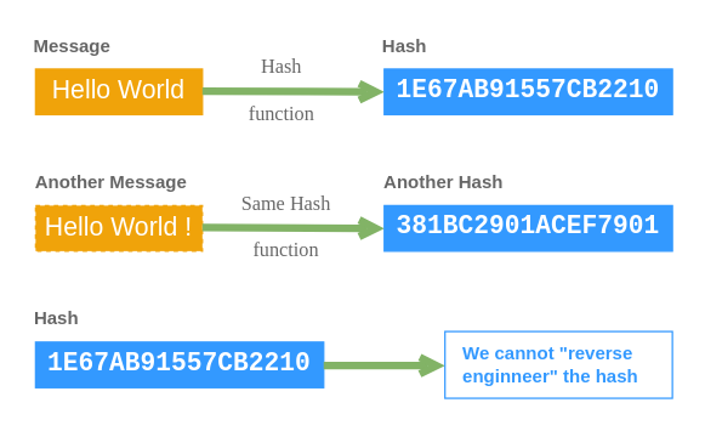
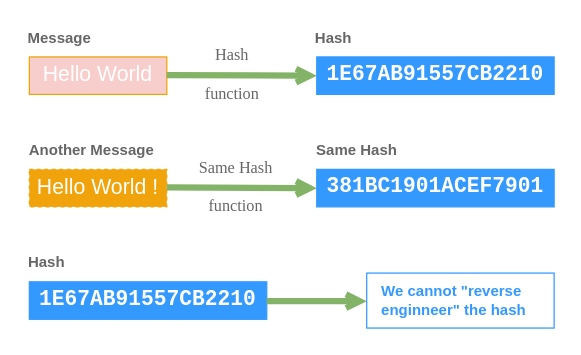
  <mxCell id="0" />
  <mxCell id="1" parent="0" />
- <mxCell id="2" value="&lt;font style=&quot;font-size: 17px&quot;&gt;Hello World&lt;/font&gt;" style="rounded=0;whiteSpace=wrap;html=1;fillColor=#F0A30A;strokeColor=#F0A30A;fontColor=#ffffff;" vertex="1" parent="1"><mxGeometry x="23" y="45" width="110" height="30" as="geometry" /></mxCell>
+ <mxCell id="2" value="&lt;font style=&quot;font-size: 17px&quot;&gt;Hello World&lt;/font&gt;" style="rounded=0;whiteSpace=wrap;html=1;fillColor=#f8cecc;strokeColor=#F0A30A;fontColor=#ffffff;" vertex="1" parent="1"><mxGeometry x="23" y="45" width="110" height="30" as="geometry" /></mxCell>
  <mxCell id="3" value="" style="group;fontColor=#666666;" vertex="1" connectable="0" parent="1"><mxGeometry x="133" y="51" width="120" height="16" as="geometry" /></mxCell>
  <mxCell id="4" value="" style="endArrow=open;html=1;strokeWidth=5;fillColor=#d5e8d4;strokeColor=#82b366;endFill=0;" edge="1" parent="3"><mxGeometry width="50" height="50" relative="1" as="geometry"><mxPoint y="8.5" as="sourcePoint" /><mxPoint x="120" y="9" as="targetPoint" /></mxGeometry></mxCell>
  <mxCell id="5" value="&lt;font face=&quot;Comic Sans MS&quot; style=&quot;font-size: 13px&quot; color=&quot;#666666&quot;&gt;Hash&lt;br&gt;&lt;br&gt;function&lt;/font&gt;" style="text;html=1;strokeColor=none;fillColor=none;align=center;verticalAlign=middle;whiteSpace=wrap;rounded=0;" vertex="1" parent="3"><mxGeometry x="30.714" width="42.857" height="16" as="geometry" /></mxCell>
  <mxCell id="6" value="&lt;b&gt;Message&amp;nbsp;&lt;/b&gt;" style="text;html=1;strokeColor=none;fillColor=none;align=left;verticalAlign=middle;whiteSpace=wrap;rounded=0;fontColor=#666666;" vertex="1" parent="1"><mxGeometry x="20" y="20" width="73" height="20" as="geometry" /></mxCell>
  <mxCell id="7" value="&lt;font style=&quot;font-size: 17px&quot; color=&quot;#ffffff&quot; face=&quot;Courier New&quot;&gt;&lt;b&gt;1E67AB91557CB2210&lt;/b&gt;&lt;/font&gt;" style="rounded=0;whiteSpace=wrap;html=1;fillColor=#3399FF;strokeColor=#3399FF;fontColor=#ffffff;" vertex="1" parent="1"><mxGeometry x="253" y="45" width="190" height="30" as="geometry" /></mxCell>
  <mxCell id="8" value="&lt;b&gt;Hash&lt;/b&gt;" style="text;html=1;strokeColor=none;fillColor=none;align=left;verticalAlign=middle;whiteSpace=wrap;rounded=0;fontColor=#666666;" vertex="1" parent="1"><mxGeometry x="250" y="22" width="50" height="16" as="geometry" /></mxCell>
  <mxCell id="9" value="&lt;font style=&quot;font-size: 17px&quot;&gt;Hello World !&lt;/font&gt;" style="rounded=0;whiteSpace=wrap;html=1;fillColor=#F0A30A;strokeColor=#F0A30A;fontColor=#ffffff;dashed=1;" vertex="1" parent="1"><mxGeometry x="23" y="135" width="110" height="30" as="geometry" /></mxCell>
  <mxCell id="10" value="" style="group;fontColor=#666666;" vertex="1" connectable="0" parent="1"><mxGeometry x="133" y="141" width="120" height="16" as="geometry" /></mxCell>
  <mxCell id="11" value="" style="endArrow=open;html=1;strokeWidth=5;fillColor=#d5e8d4;strokeColor=#82b366;endFill=0;" edge="1" parent="10"><mxGeometry width="50" height="50" relative="1" as="geometry"><mxPoint y="8.5" as="sourcePoint" /><mxPoint x="120" y="9" as="targetPoint" /></mxGeometry></mxCell>
  <mxCell id="12" value="&lt;font face=&quot;Comic Sans MS&quot; style=&quot;font-size: 13px&quot; color=&quot;#666666&quot;&gt;Same Hash&lt;br&gt;&lt;br&gt;function&lt;/font&gt;" style="text;html=1;strokeColor=none;fillColor=none;align=center;verticalAlign=middle;whiteSpace=wrap;rounded=0;" vertex="1" parent="10"><mxGeometry x="11" width="89" height="16" as="geometry" /></mxCell>
  <mxCell id="13" value="&lt;b&gt;Another Message&lt;/b&gt;" style="text;html=1;strokeColor=none;fillColor=none;align=left;verticalAlign=middle;whiteSpace=wrap;rounded=0;fontColor=#666666;" vertex="1" parent="1"><mxGeometry x="21" y="110" width="120" height="20" as="geometry" /></mxCell>
- <mxCell id="14" value="&lt;font style=&quot;font-size: 17px&quot; color=&quot;#ffffff&quot; face=&quot;Courier New&quot;&gt;&lt;b&gt;381BC2901ACEF7901&lt;/b&gt;&lt;/font&gt;" style="rounded=0;whiteSpace=wrap;html=1;fillColor=#3399FF;strokeColor=#3399FF;fontColor=#ffffff;" vertex="1" parent="1"><mxGeometry x="253" y="135" width="190" height="30" as="geometry" /></mxCell>
- <mxCell id="15" value="&lt;b&gt;Another Hash&lt;/b&gt;" style="text;html=1;strokeColor=none;fillColor=none;align=left;verticalAlign=middle;whiteSpace=wrap;rounded=0;fontColor=#666666;" vertex="1" parent="1"><mxGeometry x="251" y="112" width="100" height="16" as="geometry" /></mxCell>
+ <mxCell id="14" value="&lt;font style=&quot;font-size: 17px&quot; color=&quot;#ffffff&quot; face=&quot;Courier New&quot;&gt;&lt;b&gt;381BC1901ACEF7901&lt;/b&gt;&lt;/font&gt;" style="rounded=0;whiteSpace=wrap;html=1;fillColor=#3399FF;strokeColor=#3399FF;fontColor=#ffffff;" vertex="1" parent="1"><mxGeometry x="253" y="135" width="190" height="30" as="geometry" /></mxCell>
+ <mxCell id="15" value="&lt;b&gt;Same Hash&lt;/b&gt;" style="text;html=1;strokeColor=none;fillColor=none;align=left;verticalAlign=middle;whiteSpace=wrap;rounded=0;fontColor=#666666;" vertex="1" parent="1"><mxGeometry x="251" y="112" width="100" height="16" as="geometry" /></mxCell>
  <mxCell id="16" value="&lt;font style=&quot;font-size: 17px&quot; color=&quot;#ffffff&quot; face=&quot;Courier New&quot;&gt;&lt;b&gt;1E67AB91557CB2210&lt;/b&gt;&lt;/font&gt;" style="rounded=0;whiteSpace=wrap;html=1;fillColor=#3399FF;strokeColor=#3399FF;fontColor=#ffffff;" vertex="1" parent="1"><mxGeometry x="23" y="225" width="190" height="30" as="geometry" /></mxCell>
  <mxCell id="17" value="&lt;b&gt;Hash&lt;/b&gt;" style="text;html=1;strokeColor=none;fillColor=none;align=center;verticalAlign=middle;whiteSpace=wrap;rounded=0;fontColor=#666666;" vertex="1" parent="1"><mxGeometry x="23" y="200" width="28" height="20" as="geometry" /></mxCell>
  <mxCell id="18" value="" style="endArrow=open;html=1;strokeWidth=5;fillColor=#d5e8d4;strokeColor=#82b366;endFill=0;" edge="1" parent="1"><mxGeometry width="50" height="50" relative="1" as="geometry"><mxPoint x="213" y="240.5" as="sourcePoint" /><mxPoint x="293" y="240.5" as="targetPoint" /></mxGeometry></mxCell>
  <mxCell id="19" value="&lt;b&gt;&lt;font color=&quot;#3399ff&quot;&gt;&amp;nbsp; &amp;nbsp;We cannot &quot;reverse&amp;nbsp; &amp;nbsp; &amp;nbsp; &lt;br&gt;&amp;nbsp; &amp;nbsp;enginneer&quot; the hash&lt;/font&gt;&lt;/b&gt;" style="text;html=1;strokeColor=#3399FF;fillColor=none;align=left;verticalAlign=middle;whiteSpace=wrap;rounded=0;" vertex="1" parent="1"><mxGeometry x="293" y="218" width="150" height="44" as="geometry" /></mxCell>
